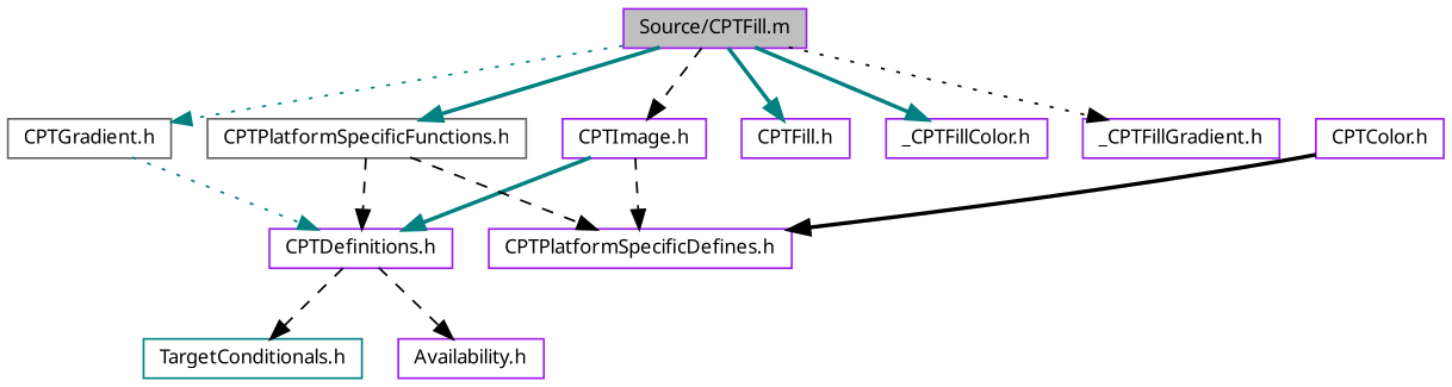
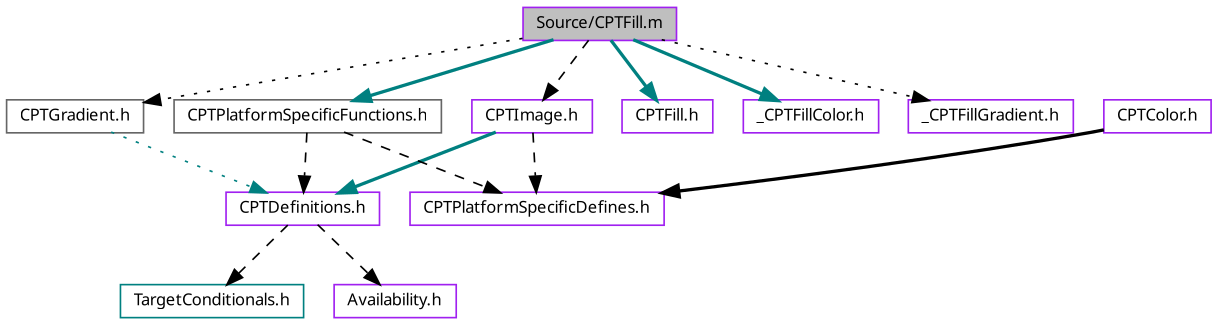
  digraph {
    node [color=purple fontname="Lucinda Grande" fontsize=10 shape=record]
    edge [color=black fontname="Lucinda Grande" fontsize=10 labelfontname="Lucinda Grande" labelfontsize=10 style=dashed]
    n1 [fillcolor=grey75 fontcolor=black height=0.2 label="Source/CPTFill.m" style=filled width=0.4]
    n2 [height=0.2 label="CPTFill.h" width=0.4]
    n3 [height=0.2 label="_CPTFillColor.h" width=0.4]
    n4 [height=0.2 label="_CPTFillGradient.h" width=0.4]
    n5 [color=gray40 height=0.2 label="CPTGradient.h" width=0.4]
    n6 [height=0.2 label="CPTImage.h" width=0.4]
    n7 [color=gray40 height=0.2 label="CPTPlatformSpecificFunctions.h" width=0.4]
    n8 [height=0.2 label="CPTColor.h" width=0.4]
    n9 [height=0.2 label="CPTPlatformSpecificDefines.h" width=0.4]
    n10 [height=0.2 label="CPTDefinitions.h" width=0.4]
    n11 [color=teal height=0.2 label="TargetConditionals.h" width=0.4]
    n12 [height=0.2 label="Availability.h" width=0.4]
    n1 -> n2 [color=teal style=bold]
    n1 -> n3 [color=teal style=bold]
    n1 -> n4 [style=dotted]
-   n1 -> n5 [color=teal style=dotted]
+   n1 -> n5 [style=dotted]
    n1 -> n6
    n1 -> n7 [color=teal style=bold]
    n5 -> n10 [color=teal style=dotted]
    n6 -> n9
    n6 -> n10 [color=teal style=bold]
    n7 -> n9
    n7 -> n10
    n8 -> n9 [style=bold]
    n10 -> n11
    n10 -> n12
  }
